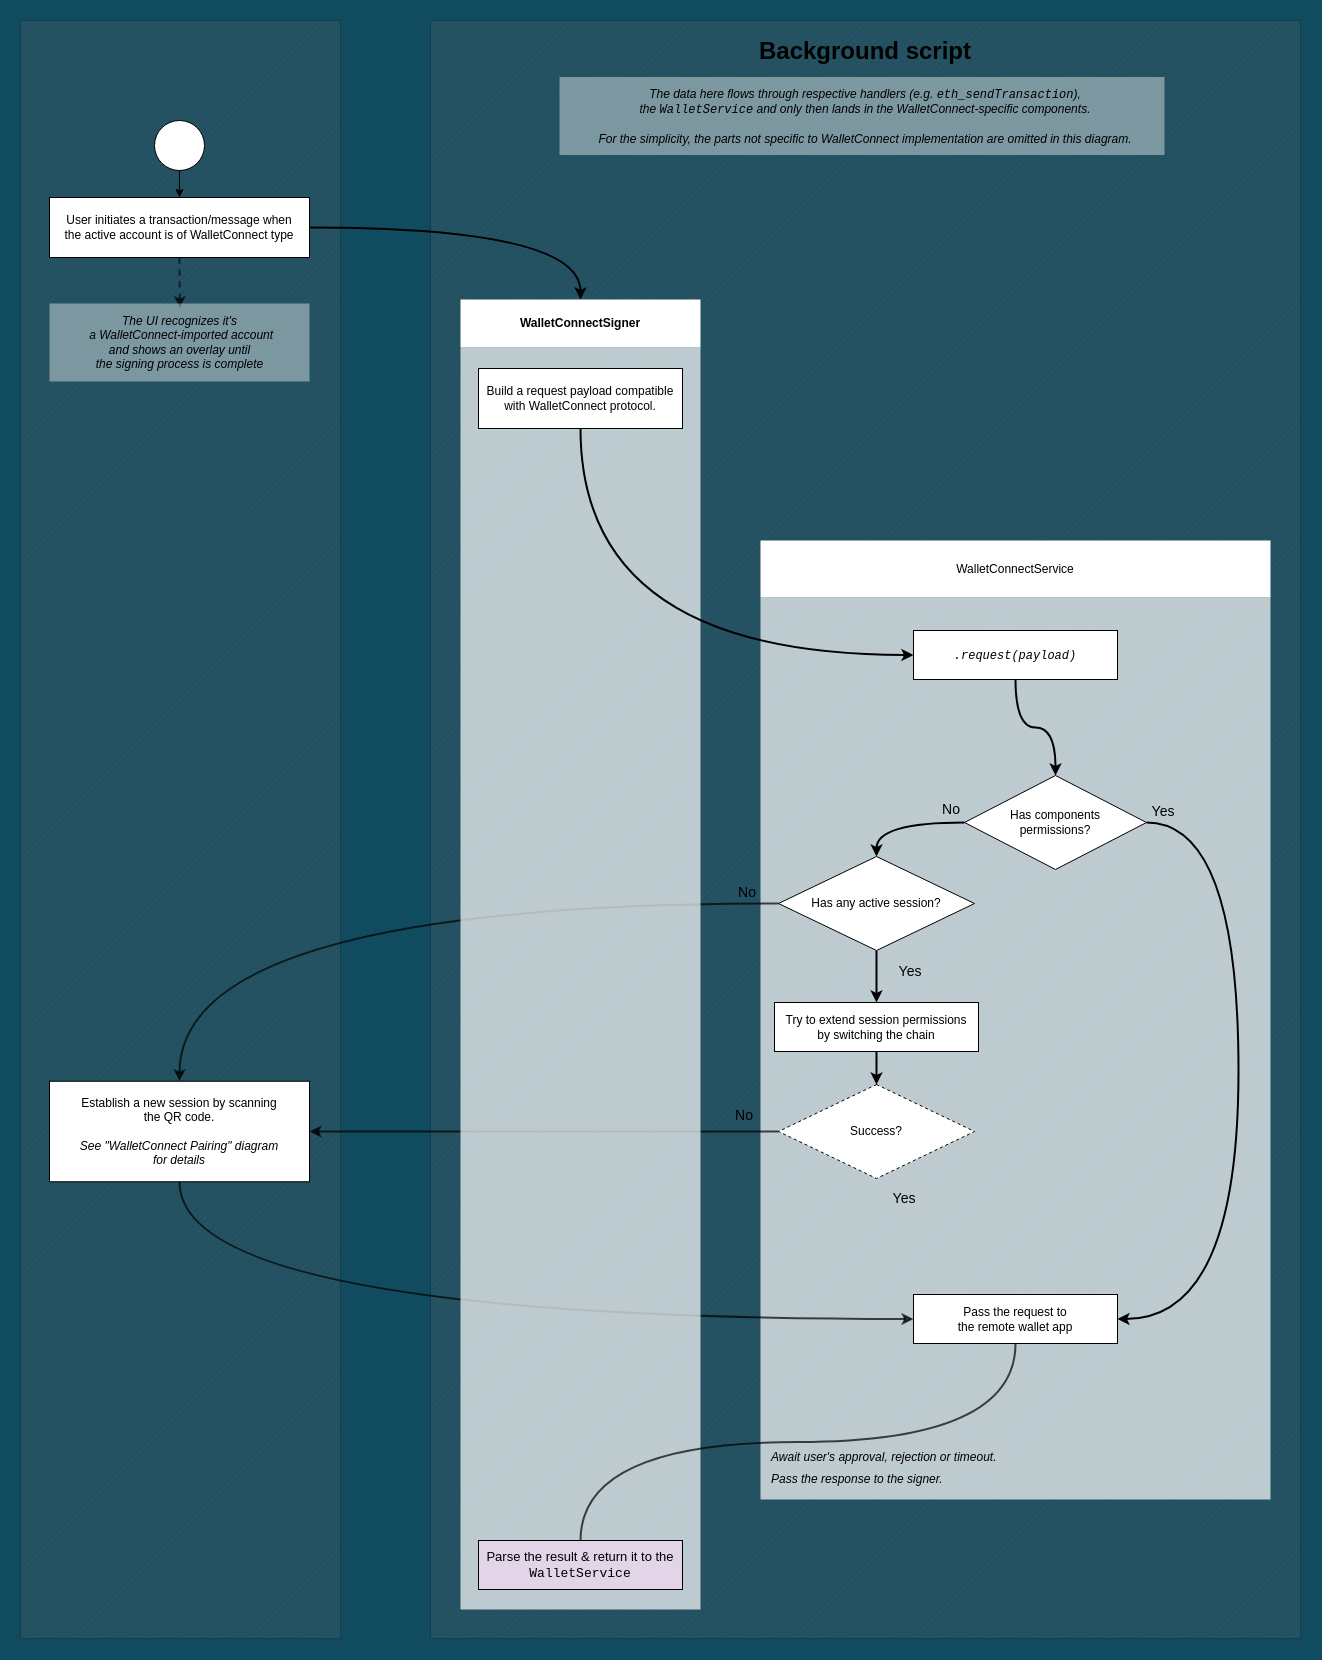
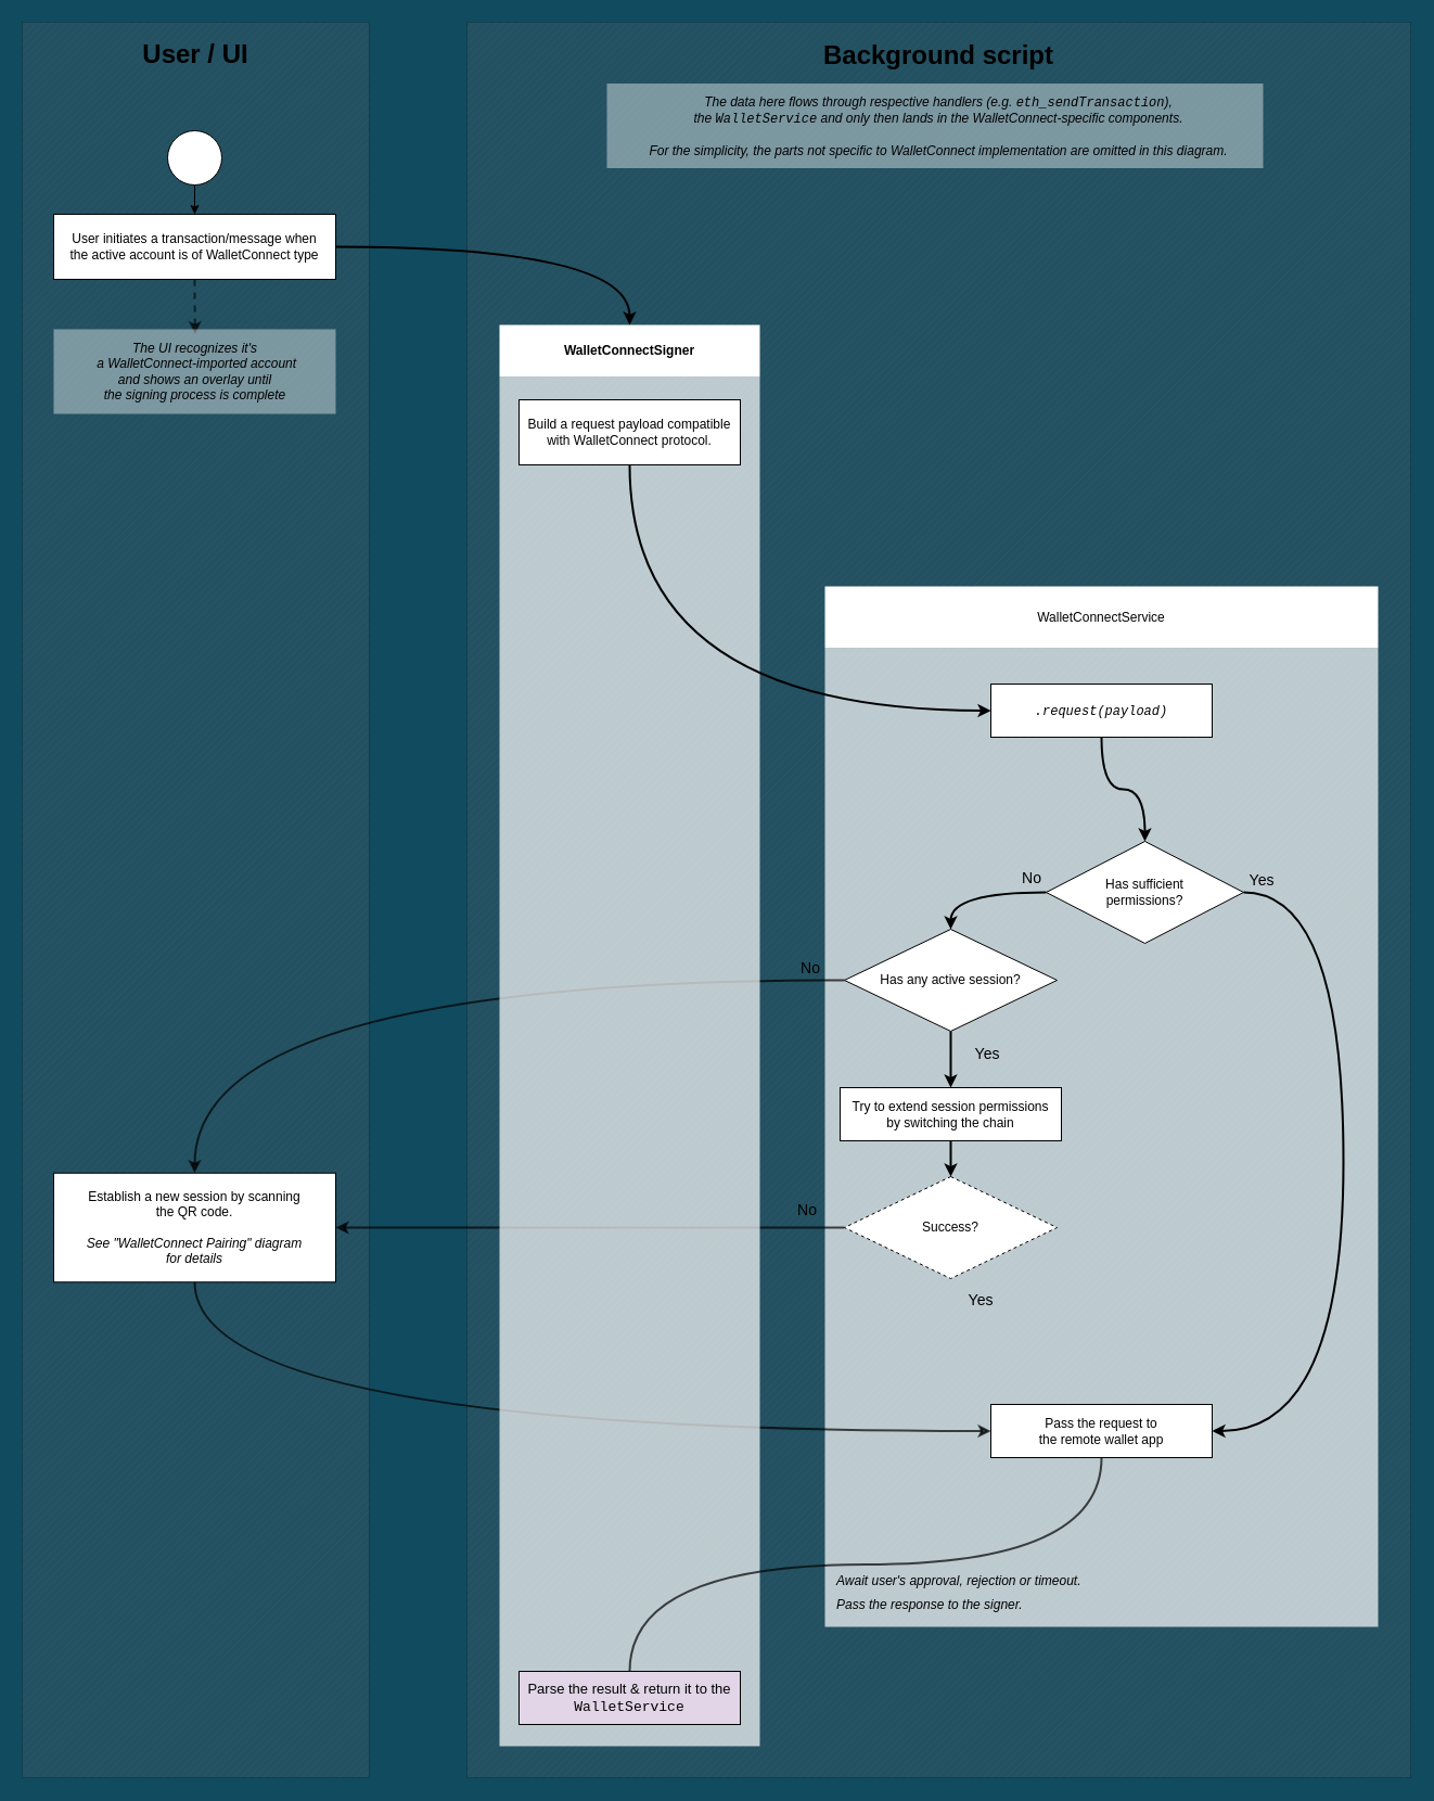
  <mxCell id="0" />
  <mxCell id="1" parent="0" />
  <mxCell id="2" value="" style="verticalLabelPosition=bottom;verticalAlign=top;html=1;shape=mxgraph.basic.patternFillRect;fillStyle=diag;step=5;fillStrokeWidth=0.2;fillStrokeColor=#dddddd;fontFamily=Courier New;fontSize=14;fillColor=#696969;gradientColor=none;gradientDirection=east;opacity=20;" vertex="1" parent="1"><mxGeometry x="20" y="20" width="320" height="1618" as="geometry" /></mxCell>
  <mxCell id="3" value="" style="verticalLabelPosition=bottom;verticalAlign=top;html=1;shape=mxgraph.basic.patternFillRect;fillStyle=diag;step=5;fillStrokeWidth=0.2;fillStrokeColor=#dddddd;fontFamily=Courier New;fontSize=14;fillColor=#696969;gradientColor=none;gradientDirection=east;opacity=20;" vertex="1" parent="1"><mxGeometry x="430" y="20" width="870" height="1618" as="geometry" /></mxCell>
  <mxCell id="4" value="" style="rounded=0;whiteSpace=wrap;html=1;dashed=1;dashPattern=1 1;labelBackgroundColor=none;labelBorderColor=none;fillStyle=solid;strokeColor=none;strokeWidth=2;fontSize=14;fillColor=default;opacity=40;" vertex="1" parent="1"><mxGeometry x="559" y="76.5" width="605" height="78" as="geometry" /></mxCell>
  <mxCell id="5" value="" style="whiteSpace=wrap;html=1;rounded=0;fillStyle=solid;fillColor=default;strokeColor=none;opacity=70;" parent="1" vertex="1"><mxGeometry x="760" y="597" width="510" height="902" as="geometry" /></mxCell>
  <mxCell id="6" style="edgeStyle=orthogonalEdgeStyle;curved=1;html=1;strokeWidth=2;fontFamily=Helvetica;fontSize=12;opacity=70;exitX=0;exitY=0.5;exitDx=0;exitDy=0;" edge="1" parent="1" source="34" target="35"><mxGeometry relative="1" as="geometry"><mxPoint x="776" y="903.5" as="sourcePoint" /></mxGeometry></mxCell>
  <mxCell id="7" style="edgeStyle=orthogonalEdgeStyle;curved=1;html=1;entryX=1;entryY=0.5;entryDx=0;entryDy=0;strokeWidth=2;fontFamily=Helvetica;fontSize=12;opacity=70;" edge="1" parent="1" source="40" target="35"><mxGeometry relative="1" as="geometry" /></mxCell>
  <mxCell id="8" style="edgeStyle=orthogonalEdgeStyle;curved=1;html=1;entryX=0;entryY=0.5;entryDx=0;entryDy=0;strokeWidth=2;fontFamily=Helvetica;fontSize=12;opacity=70;" edge="1" parent="1" source="35" target="30"><mxGeometry relative="1" as="geometry"><Array as="points"><mxPoint x="179" y="1319" /></Array></mxGeometry></mxCell>
  <mxCell id="9" value="" style="whiteSpace=wrap;html=1;rounded=0;fillStyle=solid;fillColor=default;strokeColor=none;opacity=70;" parent="1" vertex="1"><mxGeometry y="347" width="240" height="1262" as="geometry" x="460" /></mxCell>
  <mxCell id="10" value="&lt;h1&gt;Background script&lt;/h1&gt;" style="text;html=1;strokeColor=none;fillColor=none;spacing=5;spacingTop=-20;whiteSpace=wrap;overflow=hidden;rounded=0;fontStyle=1;align=center;" parent="1" vertex="1"><mxGeometry x="430" y="31" width="870" height="40" as="geometry" /></mxCell>
  <mxCell id="11" style="edgeStyle=orthogonalEdgeStyle;curved=1;html=1;entryX=0.5;entryY=0;entryDx=0;entryDy=0;fontSize=14;strokeWidth=2;rounded=0;" parent="1" source="13" target="16" edge="1"><mxGeometry relative="1" as="geometry" /></mxCell>
  <mxCell id="12" style="edgeStyle=orthogonalEdgeStyle;html=1;curved=1;strokeWidth=2;dashed=1;opacity=60;" edge="1" parent="1" source="13" target="20"><mxGeometry relative="1" as="geometry"><mxPoint x="539" y="300" as="targetPoint" /></mxGeometry></mxCell>
  <mxCell id="13" value="User initiates a transaction/message when&lt;br&gt;the active account is of WalletConnect type" style="rounded=0;whiteSpace=wrap;html=1;" parent="1" vertex="1"><mxGeometry x="49" y="197" width="260" height="60" as="geometry" /></mxCell>
  <mxCell id="14" style="edgeStyle=none;html=1;exitX=0.5;exitY=1;exitDx=0;exitDy=0;entryX=0.5;entryY=0;entryDx=0;entryDy=0;rounded=0;" parent="1" source="15" target="13" edge="1"><mxGeometry relative="1" as="geometry" /></mxCell>
  <mxCell id="15" value="" style="ellipse;whiteSpace=wrap;html=1;aspect=fixed;labelPosition=center;verticalLabelPosition=middle;align=center;verticalAlign=middle;rounded=0;" parent="1" vertex="1"><mxGeometry x="154" y="120" width="50" height="50" as="geometry" /></mxCell>
  <mxCell id="16" value="&lt;b&gt;WalletConnectSigner&lt;/b&gt;" style="whiteSpace=wrap;html=1;rounded=0;strokeColor=none;" parent="1" vertex="1"><mxGeometry y="299" width="240" height="48" as="geometry" x="460" /></mxCell>
  <mxCell id="17" value="WalletConnectService" style="whiteSpace=wrap;html=1;rounded=0;strokeColor=none;" parent="1" vertex="1"><mxGeometry x="760" y="540" width="510" height="57" as="geometry" /></mxCell>
+ <mxCell id="18" value="&lt;h1&gt;User / UI&lt;/h1&gt;" style="text;html=1;strokeColor=none;fillColor=none;spacing=5;spacingTop=-20;whiteSpace=wrap;overflow=hidden;rounded=0;align=center;" parent="1" vertex="1"><mxGeometry x="20" y="30" width="320" height="40" as="geometry" /></mxCell>
  <mxCell id="19" value="" style="rounded=0;whiteSpace=wrap;html=1;dashed=1;dashPattern=1 1;labelBackgroundColor=none;labelBorderColor=none;fillStyle=solid;strokeColor=none;strokeWidth=2;fontSize=14;fillColor=default;opacity=40;" vertex="1" parent="1"><mxGeometry x="49" y="303" width="260" height="78" as="geometry" /></mxCell>
  <mxCell id="20" value="The UI recognizes it's&lt;br&gt;&amp;nbsp;a WalletConnect-imported account&lt;br&gt;and shows an overlay until&lt;br&gt;the signing process is complete" style="text;html=1;strokeColor=none;fillColor=none;align=center;verticalAlign=middle;whiteSpace=wrap;rounded=0;fontStyle=2" vertex="1" parent="1"><mxGeometry x="50" y="307.5" width="259" height="69" as="geometry" /></mxCell>
  <mxCell id="21" style="edgeStyle=orthogonalEdgeStyle;curved=1;html=1;strokeWidth=2;fontFamily=Courier New;entryX=0;entryY=0.5;entryDx=0;entryDy=0;exitX=0.5;exitY=1;exitDx=0;exitDy=0;" edge="1" parent="1" source="22" target="25"><mxGeometry relative="1" as="geometry" /></mxCell>
  <mxCell id="22" value="Build a request payload compatible with WalletConnect protocol." style="rounded=0;whiteSpace=wrap;html=1;" vertex="1" parent="1"><mxGeometry x="478" y="368" width="204" height="60" as="geometry" /></mxCell>
  <mxCell id="23" value="The data here flows through respective handlers (e.g.&amp;nbsp;&lt;font face=&quot;Courier New&quot;&gt;eth_sendTransaction&lt;/font&gt;),&lt;br&gt;the &lt;font face=&quot;Courier New&quot;&gt;WalletService&lt;/font&gt; and only then lands in the WalletConnect-specific components.&lt;br&gt;&lt;br&gt;For the simplicity, the parts not specific to WalletConnect implementation are omitted in this diagram." style="text;html=1;strokeColor=none;fillColor=none;align=center;verticalAlign=middle;whiteSpace=wrap;rounded=0;fontStyle=2" vertex="1" parent="1"><mxGeometry x="430" y="85" width="870" height="61" as="geometry" /></mxCell>
  <mxCell id="24" style="edgeStyle=orthogonalEdgeStyle;curved=1;html=1;strokeWidth=2;fontFamily=Courier New;" edge="1" parent="1" source="25" target="28"><mxGeometry relative="1" as="geometry" /></mxCell>
  <mxCell id="25" value="&lt;span style=&quot;font-family: &amp;quot;Courier New&amp;quot;; font-style: italic;&quot;&gt;.request(payload)&lt;/span&gt;" style="rounded=0;whiteSpace=wrap;html=1;" vertex="1" parent="1"><mxGeometry x="913" y="630" width="204" height="49" as="geometry" /></mxCell>
  <mxCell id="26" style="edgeStyle=orthogonalEdgeStyle;curved=1;html=1;entryX=0.5;entryY=0;entryDx=0;entryDy=0;strokeWidth=2;fontFamily=Helvetica;fontSize=12;exitX=0;exitY=0.5;exitDx=0;exitDy=0;" edge="1" parent="1" source="28" target="34"><mxGeometry relative="1" as="geometry"><mxPoint x="878" y="879" as="targetPoint" /></mxGeometry></mxCell>
  <mxCell id="27" style="edgeStyle=orthogonalEdgeStyle;curved=1;html=1;entryX=1;entryY=0.5;entryDx=0;entryDy=0;strokeWidth=2;fontFamily=Helvetica;fontSize=12;exitX=1;exitY=0.5;exitDx=0;exitDy=0;" edge="1" parent="1" source="28" target="30"><mxGeometry relative="1" as="geometry"><Array as="points"><mxPoint x="1238" y="822" /><mxPoint x="1238" y="1319" /></Array></mxGeometry></mxCell>
- <mxCell id="28" value="Has components&lt;br style=&quot;font-size: 12px;&quot;&gt;permissions?" style="rhombus;whiteSpace=wrap;html=1;fontSize=12;rounded=0;" vertex="1" parent="1"><mxGeometry x="964" y="775" width="182" height="94" as="geometry" /></mxCell>
+ <mxCell id="28" value="Has sufficient&lt;br style=&quot;font-size: 12px;&quot;&gt;permissions?" style="rhombus;whiteSpace=wrap;html=1;fontSize=12;rounded=0;" vertex="1" parent="1"><mxGeometry x="964" y="775" width="182" height="94" as="geometry" /></mxCell>
  <mxCell id="29" style="edgeStyle=orthogonalEdgeStyle;curved=1;html=1;entryX=0.5;entryY=0;entryDx=0;entryDy=0;strokeWidth=2;fontFamily=Helvetica;fontSize=12;opacity=70;exitX=0.5;exitY=1;exitDx=0;exitDy=0;endArrow=none;" edge="1" parent="1" source="30" target="43"><mxGeometry relative="1" as="geometry" /></mxCell>
  <mxCell id="30" value="&lt;span style=&quot;font-style: normal;&quot;&gt;Pass the request to&lt;br&gt;the remote wallet app&lt;/span&gt;" style="rounded=0;whiteSpace=wrap;html=1;fontStyle=2" vertex="1" parent="1"><mxGeometry x="913" y="1294" width="204" height="49" as="geometry" /></mxCell>
  <mxCell id="31" value="Yes" style="text;html=1;strokeColor=none;fillColor=none;align=center;verticalAlign=middle;whiteSpace=wrap;rounded=0;fontSize=14;strokeWidth=0;" vertex="1" parent="1"><mxGeometry x="1133" y="796" width="60" height="30" as="geometry" /></mxCell>
  <mxCell id="32" value="No" style="text;html=1;strokeColor=none;fillColor=none;align=center;verticalAlign=middle;whiteSpace=wrap;rounded=0;fontSize=14;strokeWidth=0;" vertex="1" parent="1"><mxGeometry x="921" y="794" width="60" height="30" as="geometry" /></mxCell>
  <mxCell id="33" style="edgeStyle=orthogonalEdgeStyle;curved=1;html=1;exitX=0.5;exitY=1;exitDx=0;exitDy=0;entryX=0.5;entryY=0;entryDx=0;entryDy=0;strokeWidth=2;fontFamily=Helvetica;fontSize=12;" edge="1" parent="1" source="34" target="39"><mxGeometry relative="1" as="geometry" /></mxCell>
  <mxCell id="34" value="Has any active session?" style="rhombus;whiteSpace=wrap;html=1;fontSize=12;rounded=0;" vertex="1" parent="1"><mxGeometry x="778" y="856" width="196" height="94" as="geometry" /></mxCell>
  <mxCell id="35" value="Establish a new session by scanning&lt;br&gt;the QR code.&lt;br&gt;&lt;br&gt;&lt;i&gt;See &quot;WalletConnect Pairing&quot; diagram&lt;br&gt;for details&lt;/i&gt;" style="rounded=0;whiteSpace=wrap;html=1;" vertex="1" parent="1"><mxGeometry x="49" y="1080.75" width="260" height="100.5" as="geometry" /></mxCell>
  <mxCell id="36" value="No" style="text;html=1;strokeColor=none;fillColor=none;align=center;verticalAlign=middle;whiteSpace=wrap;rounded=0;fontSize=14;strokeWidth=0;" vertex="1" parent="1"><mxGeometry x="717" y="877" width="60" height="30" as="geometry" /></mxCell>
  <mxCell id="37" value="Yes" style="text;html=1;strokeColor=none;fillColor=none;align=center;verticalAlign=middle;whiteSpace=wrap;rounded=0;fontSize=14;strokeWidth=0;" vertex="1" parent="1"><mxGeometry x="880" y="956" width="60" height="30.5" as="geometry" /></mxCell>
  <mxCell id="38" style="edgeStyle=orthogonalEdgeStyle;curved=1;html=1;strokeWidth=2;fontFamily=Helvetica;fontSize=12;" edge="1" parent="1" source="39" target="40"><mxGeometry relative="1" as="geometry" /></mxCell>
  <mxCell id="39" value="&lt;span style=&quot;font-style: normal;&quot;&gt;Try to extend session permissions&lt;br&gt;by switching the chain&lt;/span&gt;" style="rounded=0;whiteSpace=wrap;html=1;fontStyle=2" vertex="1" parent="1"><mxGeometry x="774" y="1002" width="204" height="49" as="geometry" /></mxCell>
  <mxCell id="40" value="Success?" style="rhombus;whiteSpace=wrap;html=1;fontSize=12;rounded=0;dashed=1;" vertex="1" parent="1"><mxGeometry x="778" y="1084" width="196" height="94" as="geometry" /></mxCell>
  <mxCell id="41" value="Yes" style="text;html=1;strokeColor=none;fillColor=none;align=center;verticalAlign=middle;whiteSpace=wrap;rounded=0;fontSize=14;strokeWidth=0;" vertex="1" parent="1"><mxGeometry x="874" y="1183" width="60" height="30.5" as="geometry" /></mxCell>
  <mxCell id="42" value="No" style="text;html=1;strokeColor=none;fillColor=none;align=center;verticalAlign=middle;whiteSpace=wrap;rounded=0;fontSize=14;strokeWidth=0;" vertex="1" parent="1"><mxGeometry x="714" y="1100" width="60" height="30" as="geometry" /></mxCell>
  <mxCell id="43" value="&lt;span style=&quot;font-style: normal; font-size: 13px;&quot;&gt;Parse the result &amp;amp; return it to the&lt;br style=&quot;font-size: 13px;&quot;&gt;&lt;font face=&quot;Courier New&quot; style=&quot;font-size: 13px;&quot;&gt;WalletService&lt;/font&gt;&lt;br style=&quot;font-size: 13px;&quot;&gt;&lt;/span&gt;" style="rounded=0;whiteSpace=wrap;html=1;fontStyle=2;fontSize=13;fillColor=#e1d5e7;" vertex="1" parent="1"><mxGeometry x="478" y="1540" width="204" height="49" as="geometry" /></mxCell>
  <mxCell id="44" value="Await user's approval, rejection or timeout." style="text;html=1;strokeColor=none;fillColor=none;align=left;verticalAlign=middle;whiteSpace=wrap;rounded=0;fontFamily=Helvetica;fontSize=12;opacity=20;fontStyle=2" vertex="1" parent="1"><mxGeometry x="769" y="1442" width="309" height="30" as="geometry" /></mxCell>
  <mxCell id="45" value="Pass the response to the signer." style="text;html=1;strokeColor=none;fillColor=none;align=left;verticalAlign=middle;whiteSpace=wrap;rounded=0;fontFamily=Helvetica;fontSize=12;opacity=20;fontStyle=2" vertex="1" parent="1"><mxGeometry x="769" y="1464" width="309" height="30" as="geometry" /></mxCell>
